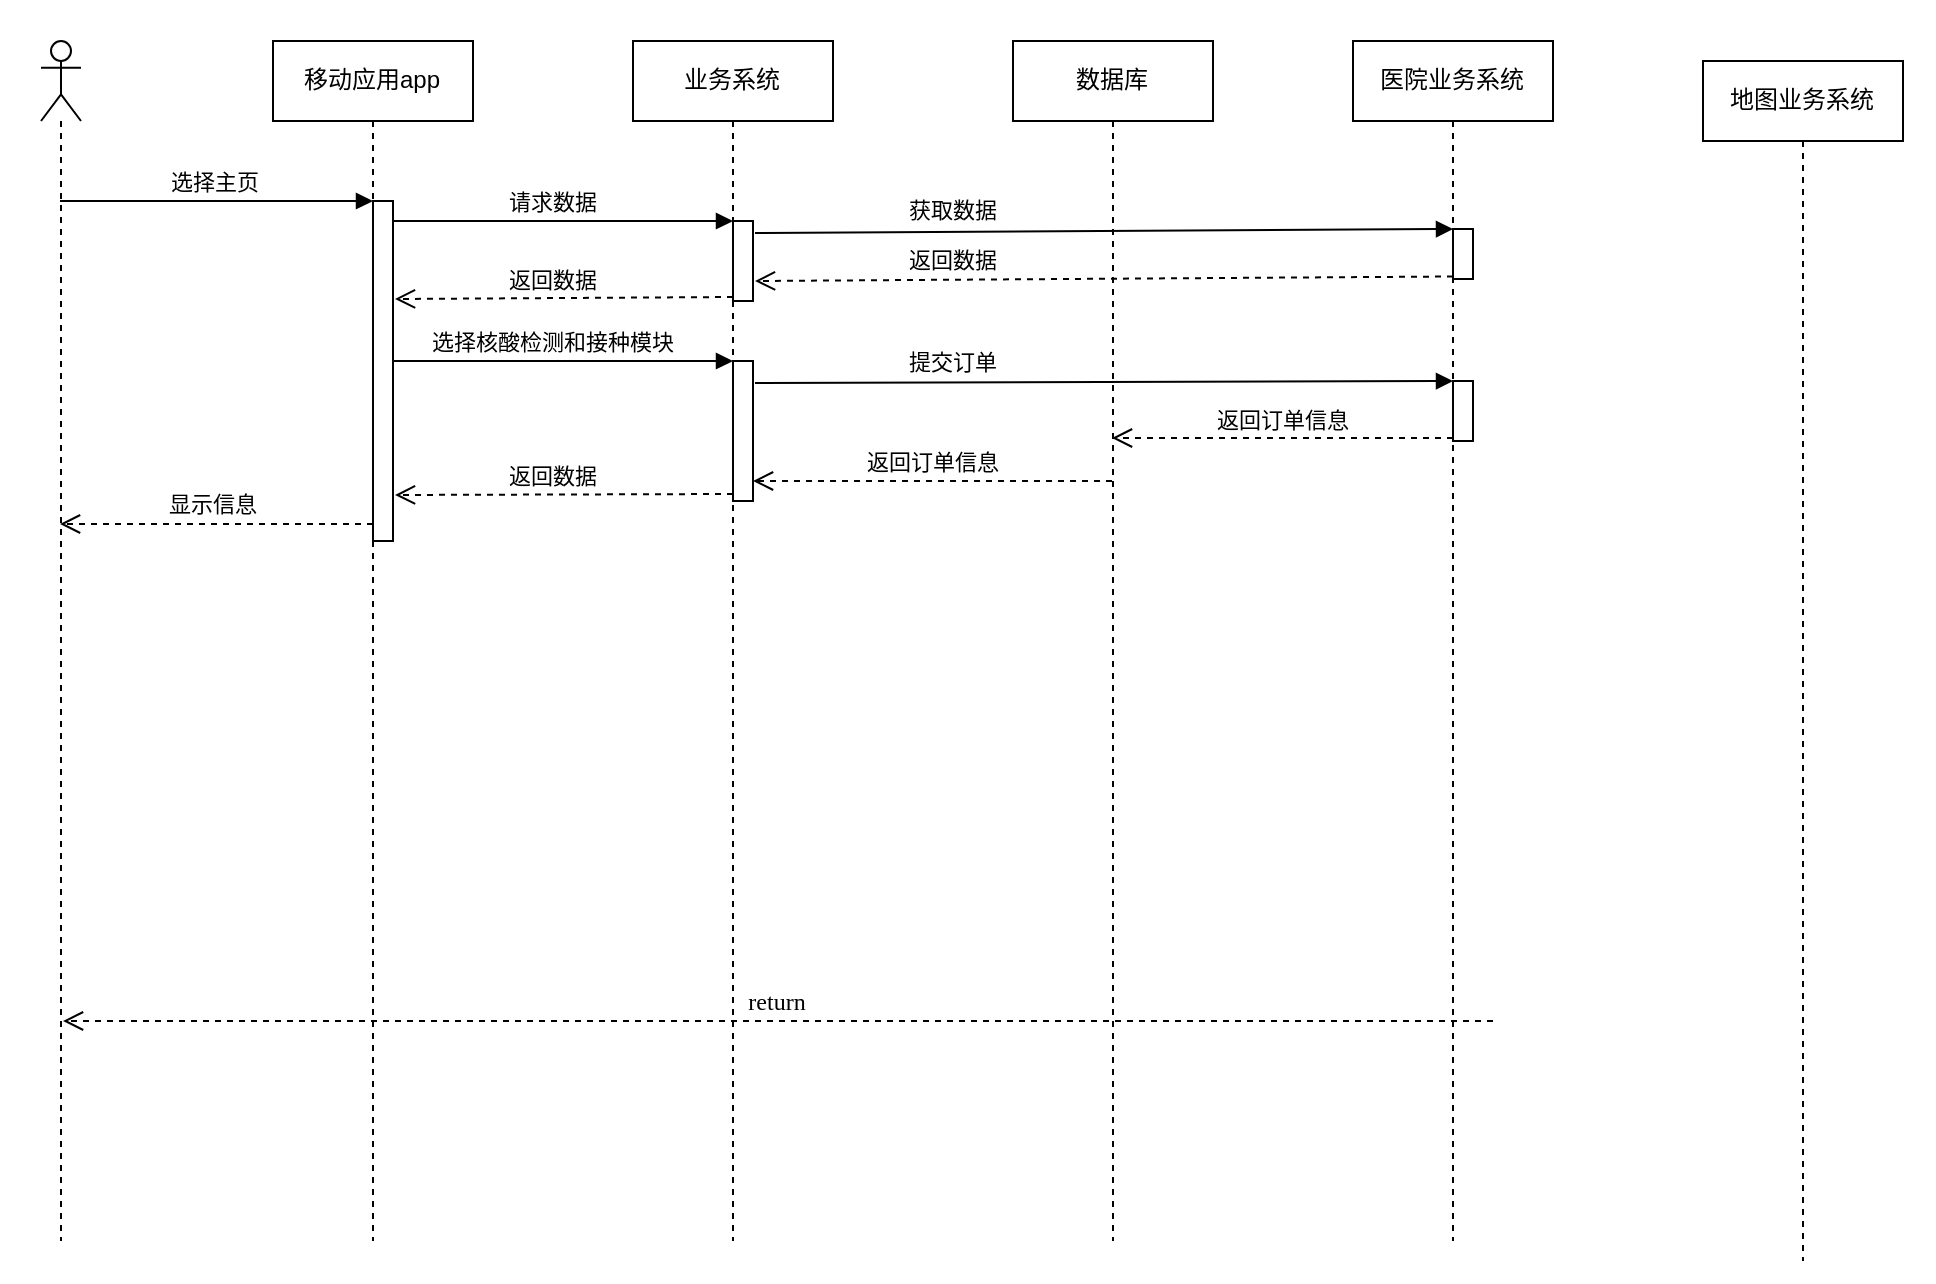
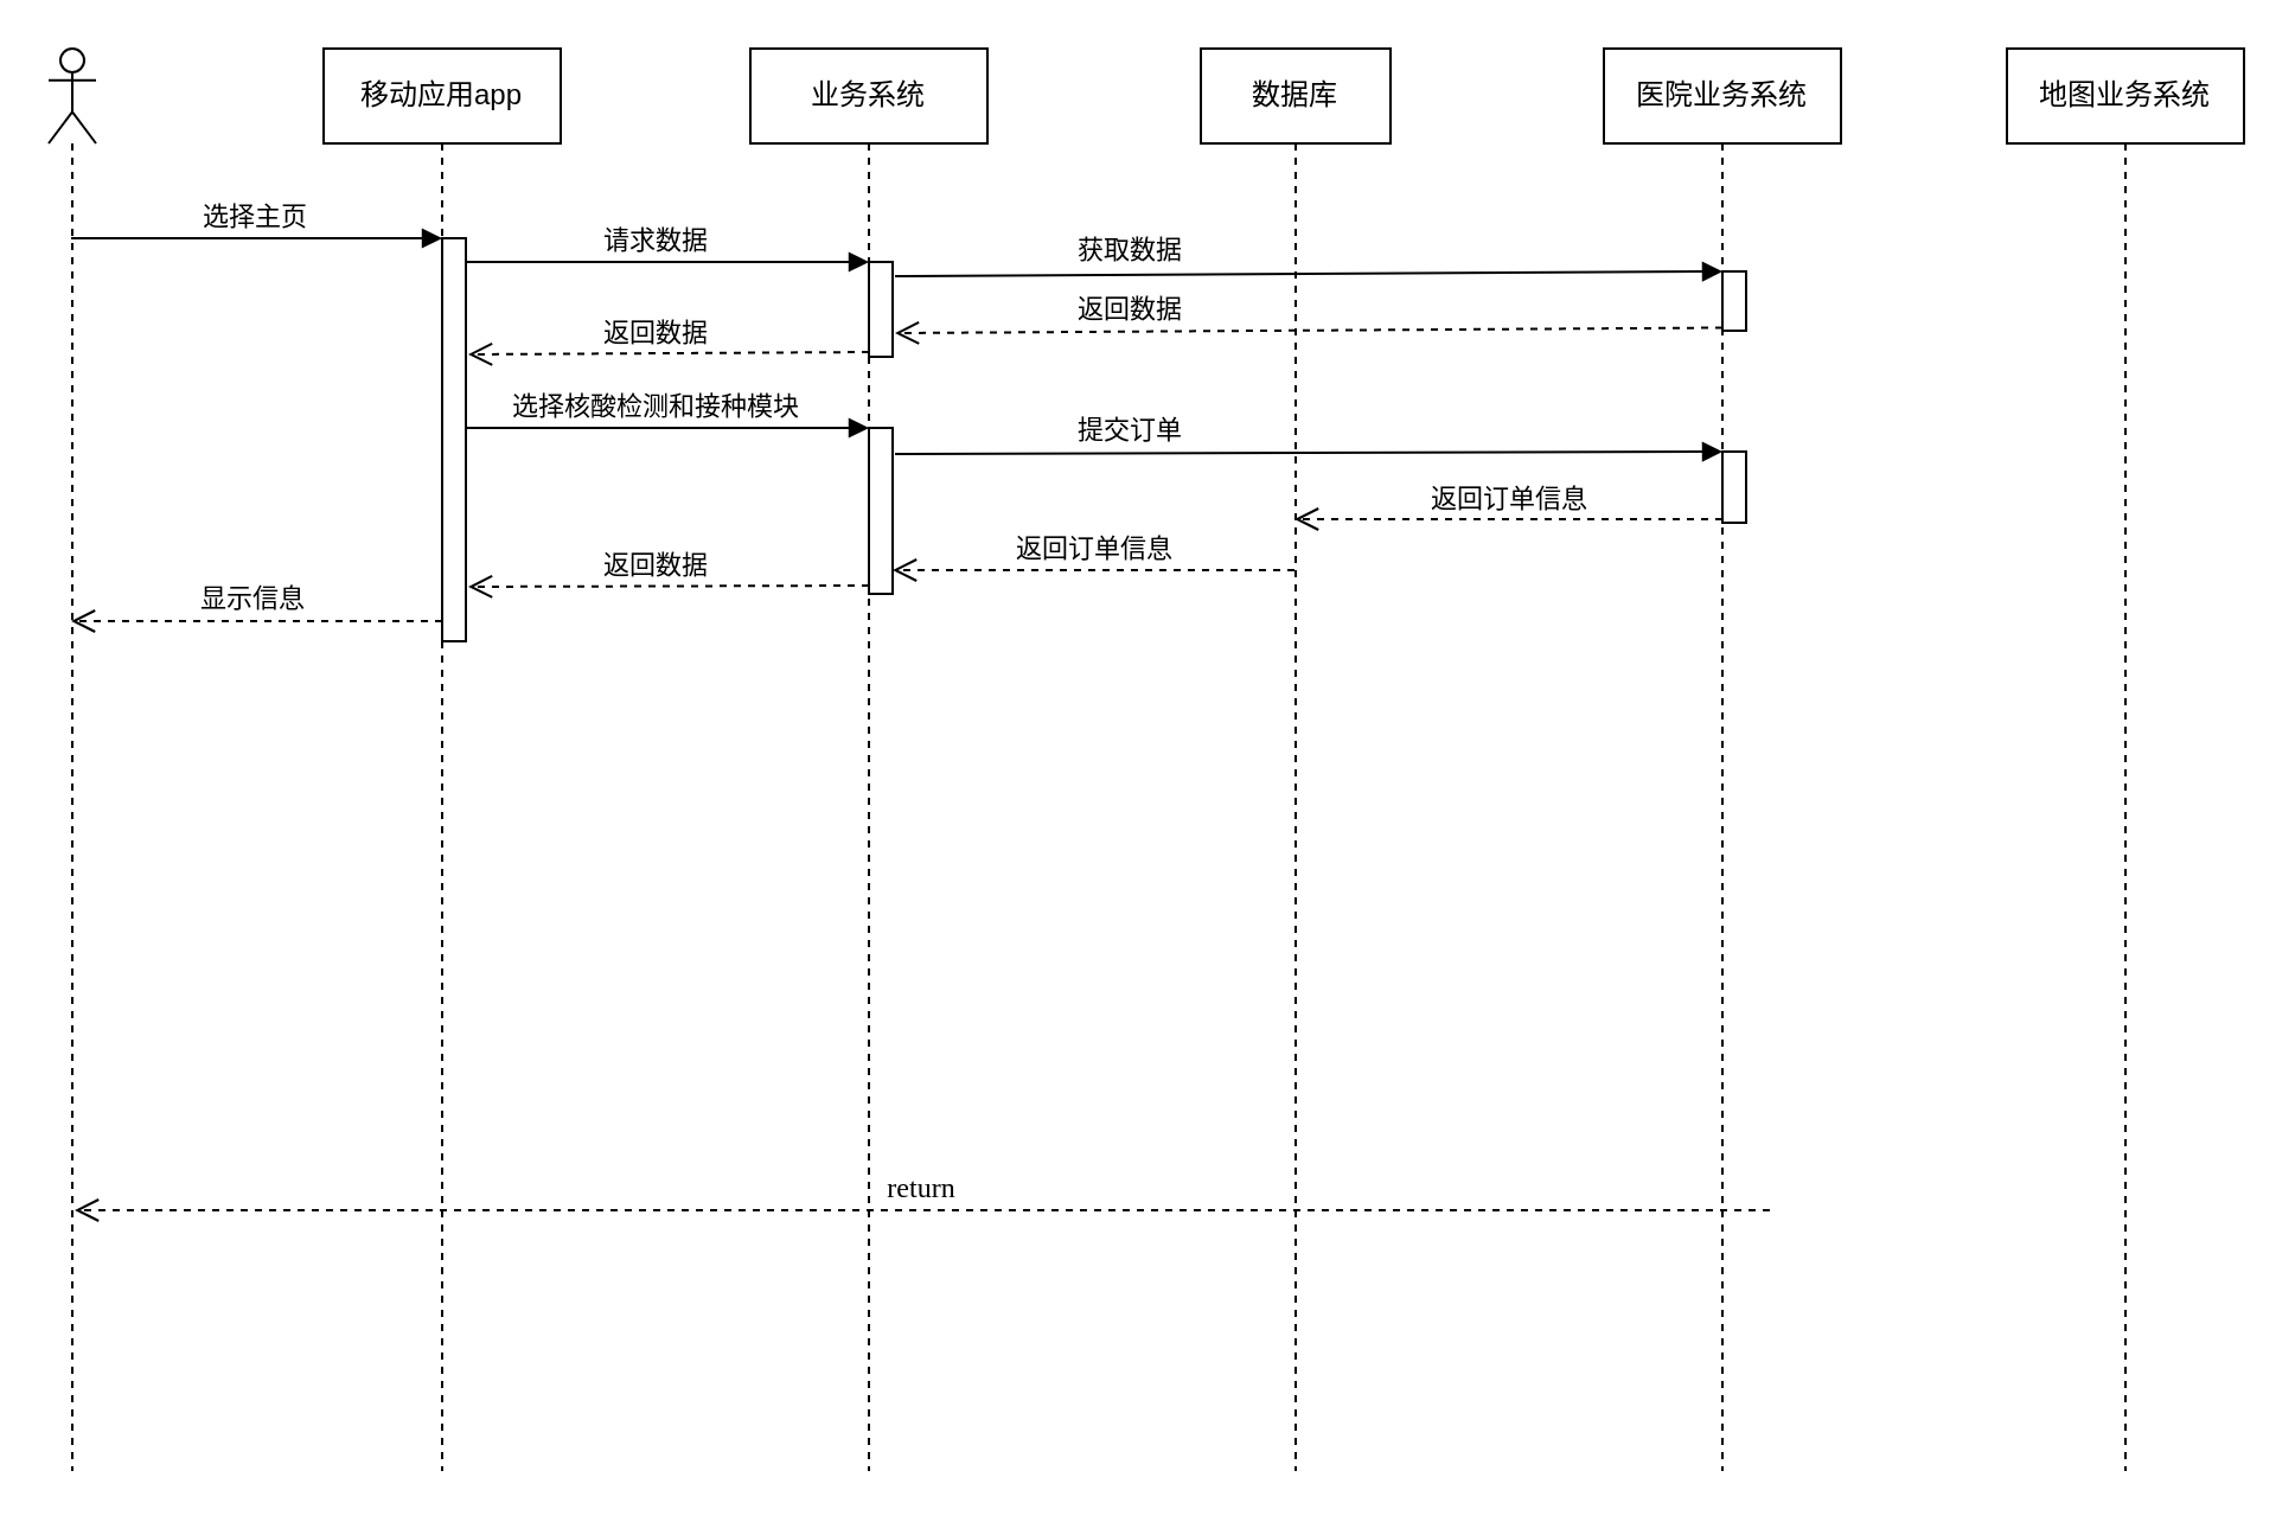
  <mxCell id="0" />
  <mxCell id="1" parent="0" />
  <mxCell id="2" value="return" style="html=1;verticalAlign=bottom;endArrow=open;dashed=1;endSize=8;labelBackgroundColor=none;fontFamily=Verdana;fontSize=12;edgeStyle=elbowEdgeStyle;elbow=vertical;" parent="1" edge="1"><mxGeometry relative="1" as="geometry"><mxPoint x="31" y="510" as="targetPoint" /><Array as="points"><mxPoint x="446" y="510" /></Array><mxPoint x="746" y="510" as="sourcePoint" /></mxGeometry></mxCell>
  <mxCell id="3" value="" style="shape=umlLifeline;participant=umlActor;perimeter=lifelinePerimeter;whiteSpace=wrap;html=1;container=1;collapsible=0;recursiveResize=0;verticalAlign=top;spacingTop=36;outlineConnect=0;" vertex="1" parent="1"><mxGeometry x="20" y="20" width="20" height="600" as="geometry" /></mxCell>
  <mxCell id="4" value="移动应用app" style="shape=umlLifeline;perimeter=lifelinePerimeter;whiteSpace=wrap;html=1;container=1;collapsible=0;recursiveResize=0;outlineConnect=0;" vertex="1" parent="1"><mxGeometry x="136" y="20" width="100" height="600" as="geometry" /></mxCell>
  <mxCell id="5" value="业务系统" style="shape=umlLifeline;perimeter=lifelinePerimeter;whiteSpace=wrap;html=1;container=1;collapsible=0;recursiveResize=0;outlineConnect=0;" vertex="1" parent="1"><mxGeometry x="316" y="20" width="100" height="600" as="geometry" /></mxCell>
- <mxCell id="6" value="数据库" style="shape=umlLifeline;perimeter=lifelinePerimeter;whiteSpace=wrap;html=1;container=1;collapsible=0;recursiveResize=0;outlineConnect=0;" vertex="1" parent="1"><mxGeometry x="506" y="20" width="100" height="600" as="geometry" /></mxCell>
+ <mxCell id="6" value="数据库" style="shape=umlLifeline;perimeter=lifelinePerimeter;whiteSpace=wrap;html=1;container=1;collapsible=0;recursiveResize=0;outlineConnect=0;" vertex="1" parent="1"><mxGeometry x="506" y="20" width="80" height="600" as="geometry" /></mxCell>
  <mxCell id="7" value="医院业务系统" style="shape=umlLifeline;perimeter=lifelinePerimeter;whiteSpace=wrap;html=1;container=1;collapsible=0;recursiveResize=0;outlineConnect=0;" vertex="1" parent="1"><mxGeometry x="676" y="20" width="100" height="600" as="geometry" /></mxCell>
  <mxCell id="8" value="" style="html=1;points=[];perimeter=orthogonalPerimeter;" vertex="1" parent="7"><mxGeometry x="50" y="94" width="10" height="25" as="geometry" /></mxCell>
  <mxCell id="9" value="" style="html=1;points=[];perimeter=orthogonalPerimeter;" vertex="1" parent="7"><mxGeometry x="50" y="170" width="10" height="30" as="geometry" /></mxCell>
- <mxCell id="10" value="地图业务系统" style="shape=umlLifeline;perimeter=lifelinePerimeter;whiteSpace=wrap;html=1;container=1;collapsible=0;recursiveResize=0;outlineConnect=0;" vertex="1" parent="1"><mxGeometry x="851" y="30" width="100" height="600" as="geometry" /></mxCell>
+ <mxCell id="10" value="地图业务系统" style="shape=umlLifeline;perimeter=lifelinePerimeter;whiteSpace=wrap;html=1;container=1;collapsible=0;recursiveResize=0;outlineConnect=0;" vertex="1" parent="1"><mxGeometry x="846" y="20" width="100" height="600" as="geometry" /></mxCell>
  <mxCell id="11" value="" style="html=1;points=[];perimeter=orthogonalPerimeter;" vertex="1" parent="1"><mxGeometry x="186" y="100" width="10" height="170" as="geometry" /></mxCell>
  <mxCell id="12" value="选择主页" style="html=1;verticalAlign=bottom;endArrow=block;entryX=0;entryY=0;" edge="1" target="11" parent="1" source="3"><mxGeometry x="-0.021" relative="1" as="geometry"><mxPoint x="326" y="230" as="sourcePoint" /><mxPoint as="offset" /></mxGeometry></mxCell>
  <mxCell id="13" value="显示信息" style="html=1;verticalAlign=bottom;endArrow=open;dashed=1;endSize=8;exitX=0;exitY=0.95;" edge="1" source="11" parent="1" target="3"><mxGeometry x="0.021" relative="1" as="geometry"><mxPoint x="326" y="306" as="targetPoint" /><mxPoint as="offset" /></mxGeometry></mxCell>
  <mxCell id="14" value="请求数据" style="html=1;verticalAlign=bottom;endArrow=block;entryX=0;entryY=0;" edge="1" target="15" parent="1"><mxGeometry x="-0.059" relative="1" as="geometry"><mxPoint x="196" y="110" as="sourcePoint" /><mxPoint as="offset" /></mxGeometry></mxCell>
  <mxCell id="15" value="" style="html=1;points=[];perimeter=orthogonalPerimeter;" vertex="1" parent="1"><mxGeometry x="366" y="110" width="10" height="40" as="geometry" /></mxCell>
  <mxCell id="16" value="返回数据" style="html=1;verticalAlign=bottom;endArrow=open;dashed=1;endSize=8;exitX=0;exitY=0.95;" edge="1" source="15" parent="1"><mxGeometry x="0.059" relative="1" as="geometry"><mxPoint x="197" y="149" as="targetPoint" /><mxPoint x="-1" as="offset" /></mxGeometry></mxCell>
  <mxCell id="17" value="获取数据" style="html=1;verticalAlign=bottom;endArrow=block;entryX=0;entryY=0;exitX=1.1;exitY=0.15;exitDx=0;exitDy=0;exitPerimeter=0;" edge="1" target="8" parent="1" source="15"><mxGeometry x="-0.433" y="1" relative="1" as="geometry"><mxPoint x="656" y="120" as="sourcePoint" /><mxPoint as="offset" /></mxGeometry></mxCell>
  <mxCell id="18" value="返回数据" style="html=1;verticalAlign=bottom;endArrow=open;dashed=1;endSize=8;exitX=0;exitY=0.95;" edge="1" source="8" parent="1"><mxGeometry x="0.433" relative="1" as="geometry"><mxPoint x="377" y="140" as="targetPoint" /><mxPoint as="offset" /></mxGeometry></mxCell>
  <mxCell id="19" value="选择核酸检测和接种模块" style="html=1;verticalAlign=bottom;endArrow=block;entryX=0;entryY=0;" edge="1" parent="1" target="20"><mxGeometry x="-0.059" relative="1" as="geometry"><mxPoint x="196" y="180" as="sourcePoint" /><mxPoint as="offset" /></mxGeometry></mxCell>
  <mxCell id="20" value="" style="html=1;points=[];perimeter=orthogonalPerimeter;" vertex="1" parent="1"><mxGeometry x="366" y="180" width="10" height="70" as="geometry" /></mxCell>
  <mxCell id="21" value="返回数据" style="html=1;verticalAlign=bottom;endArrow=open;dashed=1;endSize=8;exitX=0;exitY=0.95;" edge="1" parent="1" source="20"><mxGeometry x="0.059" relative="1" as="geometry"><mxPoint x="197" y="247" as="targetPoint" /><mxPoint x="-1" as="offset" /></mxGeometry></mxCell>
  <mxCell id="22" value="提交订单" style="html=1;verticalAlign=bottom;endArrow=block;entryX=0;entryY=0;exitX=1.1;exitY=0.157;exitDx=0;exitDy=0;exitPerimeter=0;" edge="1" target="9" parent="1" source="20"><mxGeometry x="-0.433" y="1" relative="1" as="geometry"><mxPoint x="661" y="190" as="sourcePoint" /><mxPoint as="offset" /></mxGeometry></mxCell>
  <mxCell id="23" value="返回订单信息" style="html=1;verticalAlign=bottom;endArrow=open;dashed=1;endSize=8;exitX=0;exitY=0.95;" edge="1" source="9" parent="1" target="6"><mxGeometry relative="1" as="geometry"><mxPoint x="556" y="229" as="targetPoint" /></mxGeometry></mxCell>
  <mxCell id="24" value="返回订单信息" style="html=1;verticalAlign=bottom;endArrow=open;dashed=1;endSize=8;" edge="1" parent="1" source="6"><mxGeometry relative="1" as="geometry"><mxPoint x="376" y="240" as="targetPoint" /><mxPoint x="546.5" y="240" as="sourcePoint" /></mxGeometry></mxCell>
